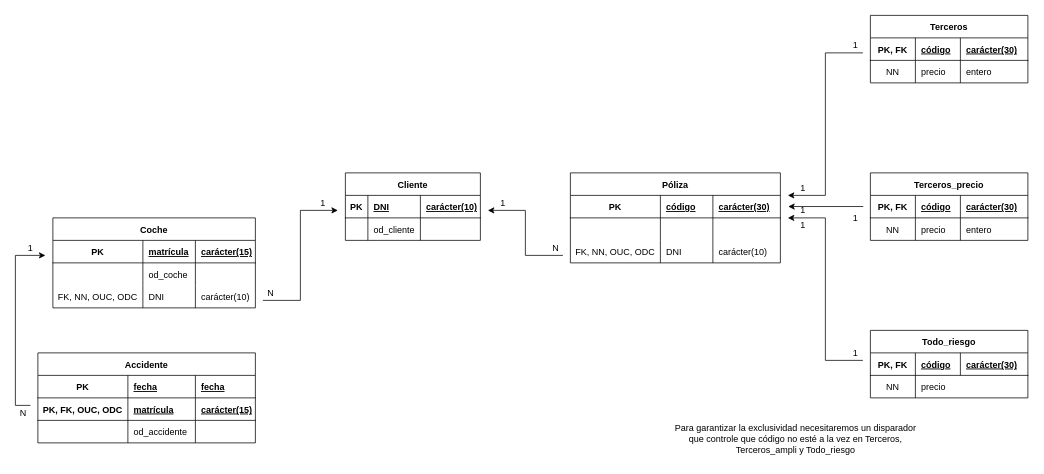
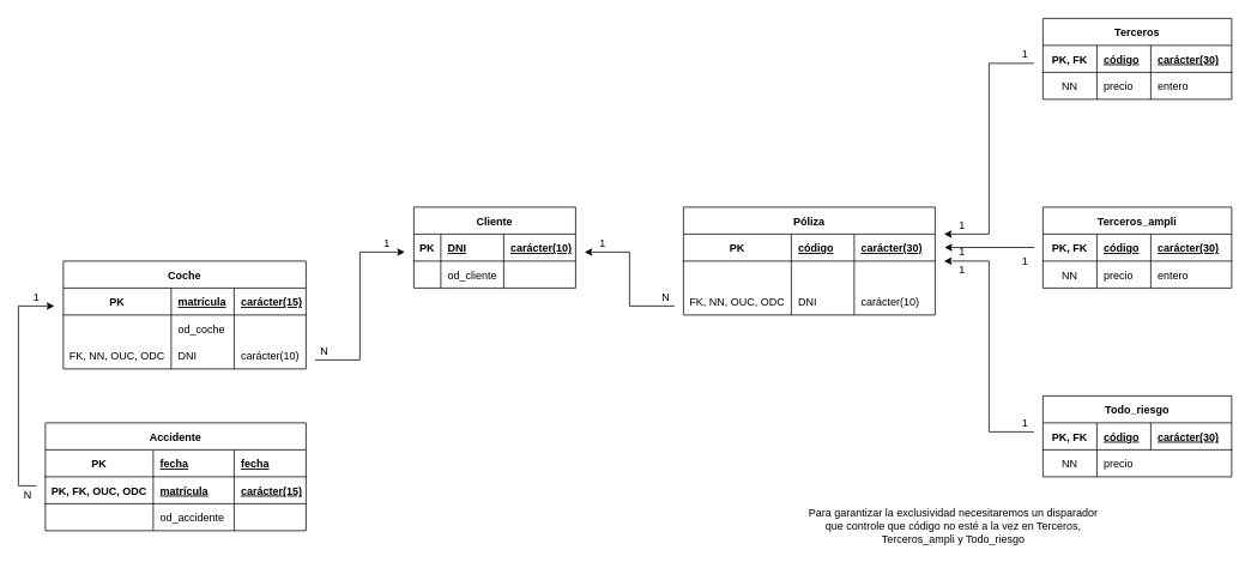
  <mxCell id="0" />
  <mxCell id="1" parent="0" />
  <mxCell id="2" value="Accidente" style="shape=table;startSize=30;container=1;collapsible=1;childLayout=tableLayout;fixedRows=1;rowLines=0;fontStyle=1;align=center;resizeLast=1;" parent="1" vertex="1"><mxGeometry x="50" y="470" width="290" height="120" as="geometry" /></mxCell>
  <mxCell id="3" value="" style="shape=partialRectangle;collapsible=0;dropTarget=0;pointerEvents=0;fillColor=none;top=0;left=0;bottom=1;right=0;points=[[0,0.5],[1,0.5]];portConstraint=eastwest;" parent="2" vertex="1"><mxGeometry y="30" width="290" height="30" as="geometry" /></mxCell>
  <mxCell id="4" value="PK" style="shape=partialRectangle;connectable=0;fillColor=none;top=0;left=0;bottom=0;right=0;fontStyle=1;overflow=hidden;" parent="3" vertex="1"><mxGeometry width="120" height="30" as="geometry"><mxRectangle width="120" height="30" as="alternateBounds" /></mxGeometry></mxCell>
  <mxCell id="5" value="fecha" style="shape=partialRectangle;connectable=0;fillColor=none;top=0;left=0;bottom=0;right=0;align=left;spacingLeft=6;fontStyle=5;overflow=hidden;" parent="3" vertex="1"><mxGeometry x="120" width="90" height="30" as="geometry"><mxRectangle width="90" height="30" as="alternateBounds" /></mxGeometry></mxCell>
  <mxCell id="6" value="fecha" style="shape=partialRectangle;connectable=0;fillColor=none;top=0;left=0;bottom=0;right=0;align=left;spacingLeft=6;fontStyle=5;overflow=hidden;" parent="3" vertex="1"><mxGeometry x="210" width="80" height="30" as="geometry"><mxRectangle width="80" height="30" as="alternateBounds" /></mxGeometry></mxCell>
  <mxCell id="7" value="" style="shape=partialRectangle;collapsible=0;dropTarget=0;pointerEvents=0;fillColor=none;top=0;left=0;bottom=1;right=0;points=[[0,0.5],[1,0.5]];portConstraint=eastwest;" parent="2" vertex="1"><mxGeometry y="60" width="290" height="30" as="geometry" /></mxCell>
  <mxCell id="8" value="PK, FK, OUC, ODC" style="shape=partialRectangle;connectable=0;fillColor=none;top=0;left=0;bottom=0;right=0;fontStyle=1;overflow=hidden;" parent="7" vertex="1"><mxGeometry width="120" height="30" as="geometry"><mxRectangle width="120" height="30" as="alternateBounds" /></mxGeometry></mxCell>
  <mxCell id="9" value="matrícula" style="shape=partialRectangle;connectable=0;fillColor=none;top=0;left=0;bottom=0;right=0;align=left;spacingLeft=6;fontStyle=5;overflow=hidden;" parent="7" vertex="1"><mxGeometry x="120" width="90" height="30" as="geometry"><mxRectangle width="90" height="30" as="alternateBounds" /></mxGeometry></mxCell>
  <mxCell id="10" value="carácter(15)" style="shape=partialRectangle;connectable=0;fillColor=none;top=0;left=0;bottom=0;right=0;align=left;spacingLeft=6;fontStyle=5;overflow=hidden;" parent="7" vertex="1"><mxGeometry x="210" width="80" height="30" as="geometry"><mxRectangle width="80" height="30" as="alternateBounds" /></mxGeometry></mxCell>
  <mxCell id="11" value="" style="shape=partialRectangle;collapsible=0;dropTarget=0;pointerEvents=0;fillColor=none;top=0;left=0;bottom=0;right=0;points=[[0,0.5],[1,0.5]];portConstraint=eastwest;" parent="2" vertex="1"><mxGeometry y="90" width="290" height="30" as="geometry" /></mxCell>
  <mxCell id="12" value="" style="shape=partialRectangle;connectable=0;fillColor=none;top=0;left=0;bottom=0;right=0;editable=1;overflow=hidden;" parent="11" vertex="1"><mxGeometry width="120" height="30" as="geometry"><mxRectangle width="120" height="30" as="alternateBounds" /></mxGeometry></mxCell>
  <mxCell id="13" value="od_accidente" style="shape=partialRectangle;connectable=0;fillColor=none;top=0;left=0;bottom=0;right=0;align=left;spacingLeft=6;overflow=hidden;" parent="11" vertex="1"><mxGeometry x="120" width="90" height="30" as="geometry"><mxRectangle width="90" height="30" as="alternateBounds" /></mxGeometry></mxCell>
  <mxCell id="14" style="shape=partialRectangle;connectable=0;fillColor=none;top=0;left=0;bottom=0;right=0;align=left;spacingLeft=6;overflow=hidden;" parent="11" vertex="1"><mxGeometry x="210" width="80" height="30" as="geometry"><mxRectangle width="80" height="30" as="alternateBounds" /></mxGeometry></mxCell>
  <mxCell id="15" value="Coche" style="shape=table;startSize=30;container=1;collapsible=1;childLayout=tableLayout;fixedRows=1;rowLines=0;fontStyle=1;align=center;resizeLast=1;" parent="1" vertex="1"><mxGeometry x="70" y="290" width="270" height="120" as="geometry" /></mxCell>
  <mxCell id="16" value="" style="shape=partialRectangle;collapsible=0;dropTarget=0;pointerEvents=0;fillColor=none;top=0;left=0;bottom=1;right=0;points=[[0,0.5],[1,0.5]];portConstraint=eastwest;" parent="15" vertex="1"><mxGeometry y="30" width="270" height="30" as="geometry" /></mxCell>
  <mxCell id="17" value="PK" style="shape=partialRectangle;connectable=0;fillColor=none;top=0;left=0;bottom=0;right=0;fontStyle=1;overflow=hidden;" parent="16" vertex="1"><mxGeometry width="120" height="30" as="geometry"><mxRectangle width="120" height="30" as="alternateBounds" /></mxGeometry></mxCell>
  <mxCell id="18" value="matrícula" style="shape=partialRectangle;connectable=0;fillColor=none;top=0;left=0;bottom=0;right=0;align=left;spacingLeft=6;fontStyle=5;overflow=hidden;" parent="16" vertex="1"><mxGeometry x="120" width="70" height="30" as="geometry"><mxRectangle width="70" height="30" as="alternateBounds" /></mxGeometry></mxCell>
  <mxCell id="19" value="carácter(15)" style="shape=partialRectangle;connectable=0;fillColor=none;top=0;left=0;bottom=0;right=0;align=left;spacingLeft=6;fontStyle=5;overflow=hidden;" parent="16" vertex="1"><mxGeometry x="190" width="80" height="30" as="geometry"><mxRectangle width="80" height="30" as="alternateBounds" /></mxGeometry></mxCell>
  <mxCell id="20" value="" style="shape=partialRectangle;collapsible=0;dropTarget=0;pointerEvents=0;fillColor=none;top=0;left=0;bottom=0;right=0;points=[[0,0.5],[1,0.5]];portConstraint=eastwest;" parent="15" vertex="1"><mxGeometry y="60" width="270" height="30" as="geometry" /></mxCell>
  <mxCell id="21" value="" style="shape=partialRectangle;connectable=0;fillColor=none;top=0;left=0;bottom=0;right=0;editable=1;overflow=hidden;" parent="20" vertex="1"><mxGeometry width="120" height="30" as="geometry"><mxRectangle width="120" height="30" as="alternateBounds" /></mxGeometry></mxCell>
  <mxCell id="22" value="od_coche" style="shape=partialRectangle;connectable=0;fillColor=none;top=0;left=0;bottom=0;right=0;align=left;spacingLeft=6;overflow=hidden;" parent="20" vertex="1"><mxGeometry x="120" width="70" height="30" as="geometry"><mxRectangle width="70" height="30" as="alternateBounds" /></mxGeometry></mxCell>
  <mxCell id="23" style="shape=partialRectangle;connectable=0;fillColor=none;top=0;left=0;bottom=0;right=0;align=left;spacingLeft=6;overflow=hidden;" parent="20" vertex="1"><mxGeometry x="190" width="80" height="30" as="geometry"><mxRectangle width="80" height="30" as="alternateBounds" /></mxGeometry></mxCell>
  <mxCell id="24" value="" style="shape=partialRectangle;collapsible=0;dropTarget=0;pointerEvents=0;fillColor=none;top=0;left=0;bottom=0;right=0;points=[[0,0.5],[1,0.5]];portConstraint=eastwest;" parent="15" vertex="1"><mxGeometry y="90" width="270" height="30" as="geometry" /></mxCell>
  <mxCell id="25" value="FK, NN, OUC, ODC" style="shape=partialRectangle;connectable=0;fillColor=none;top=0;left=0;bottom=0;right=0;fontStyle=0;overflow=hidden;" parent="24" vertex="1"><mxGeometry width="120" height="30" as="geometry"><mxRectangle width="120" height="30" as="alternateBounds" /></mxGeometry></mxCell>
  <mxCell id="26" value="DNI" style="shape=partialRectangle;connectable=0;fillColor=none;top=0;left=0;bottom=0;right=0;align=left;spacingLeft=6;fontStyle=0;overflow=hidden;" parent="24" vertex="1"><mxGeometry x="120" width="70" height="30" as="geometry"><mxRectangle width="70" height="30" as="alternateBounds" /></mxGeometry></mxCell>
  <mxCell id="27" value="carácter(10)" style="shape=partialRectangle;connectable=0;fillColor=none;top=0;left=0;bottom=0;right=0;align=left;spacingLeft=6;fontStyle=0;overflow=hidden;" parent="24" vertex="1"><mxGeometry x="190" width="80" height="30" as="geometry"><mxRectangle width="80" height="30" as="alternateBounds" /></mxGeometry></mxCell>
  <mxCell id="28" value="Cliente" style="shape=table;startSize=30;container=1;collapsible=1;childLayout=tableLayout;fixedRows=1;rowLines=0;fontStyle=1;align=center;resizeLast=1;" parent="1" vertex="1"><mxGeometry x="460" y="230" width="180" height="90" as="geometry" /></mxCell>
  <mxCell id="29" value="" style="shape=partialRectangle;collapsible=0;dropTarget=0;pointerEvents=0;fillColor=none;top=0;left=0;bottom=1;right=0;points=[[0,0.5],[1,0.5]];portConstraint=eastwest;" parent="28" vertex="1"><mxGeometry y="30" width="180" height="30" as="geometry" /></mxCell>
  <mxCell id="30" value="PK" style="shape=partialRectangle;connectable=0;fillColor=none;top=0;left=0;bottom=0;right=0;fontStyle=1;overflow=hidden;" parent="29" vertex="1"><mxGeometry width="30" height="30" as="geometry"><mxRectangle width="30" height="30" as="alternateBounds" /></mxGeometry></mxCell>
  <mxCell id="31" value="DNI" style="shape=partialRectangle;connectable=0;fillColor=none;top=0;left=0;bottom=0;right=0;align=left;spacingLeft=6;fontStyle=5;overflow=hidden;" parent="29" vertex="1"><mxGeometry x="30" width="70" height="30" as="geometry"><mxRectangle width="70" height="30" as="alternateBounds" /></mxGeometry></mxCell>
  <mxCell id="32" value="carácter(10)" style="shape=partialRectangle;connectable=0;fillColor=none;top=0;left=0;bottom=0;right=0;align=left;spacingLeft=6;fontStyle=5;overflow=hidden;" parent="29" vertex="1"><mxGeometry x="100" width="80" height="30" as="geometry"><mxRectangle width="80" height="30" as="alternateBounds" /></mxGeometry></mxCell>
  <mxCell id="33" value="" style="shape=partialRectangle;collapsible=0;dropTarget=0;pointerEvents=0;fillColor=none;top=0;left=0;bottom=0;right=0;points=[[0,0.5],[1,0.5]];portConstraint=eastwest;" parent="28" vertex="1"><mxGeometry y="60" width="180" height="30" as="geometry" /></mxCell>
  <mxCell id="34" value="" style="shape=partialRectangle;connectable=0;fillColor=none;top=0;left=0;bottom=0;right=0;editable=1;overflow=hidden;" parent="33" vertex="1"><mxGeometry width="30" height="30" as="geometry"><mxRectangle width="30" height="30" as="alternateBounds" /></mxGeometry></mxCell>
  <mxCell id="35" value="od_cliente" style="shape=partialRectangle;connectable=0;fillColor=none;top=0;left=0;bottom=0;right=0;align=left;spacingLeft=6;overflow=hidden;" parent="33" vertex="1"><mxGeometry x="30" width="70" height="30" as="geometry"><mxRectangle width="70" height="30" as="alternateBounds" /></mxGeometry></mxCell>
  <mxCell id="36" style="shape=partialRectangle;connectable=0;fillColor=none;top=0;left=0;bottom=0;right=0;align=left;spacingLeft=6;overflow=hidden;" parent="33" vertex="1"><mxGeometry x="100" width="80" height="30" as="geometry"><mxRectangle width="80" height="30" as="alternateBounds" /></mxGeometry></mxCell>
  <mxCell id="37" value="Póliza" style="shape=table;startSize=30;container=1;collapsible=1;childLayout=tableLayout;fixedRows=1;rowLines=0;fontStyle=1;align=center;resizeLast=1;" parent="1" vertex="1"><mxGeometry x="760" y="230" width="280" height="120" as="geometry" /></mxCell>
  <mxCell id="38" value="" style="shape=partialRectangle;collapsible=0;dropTarget=0;pointerEvents=0;fillColor=none;top=0;left=0;bottom=1;right=0;points=[[0,0.5],[1,0.5]];portConstraint=eastwest;" parent="37" vertex="1"><mxGeometry y="30" width="280" height="30" as="geometry" /></mxCell>
  <mxCell id="39" value="PK" style="shape=partialRectangle;connectable=0;fillColor=none;top=0;left=0;bottom=0;right=0;fontStyle=1;overflow=hidden;" parent="38" vertex="1"><mxGeometry width="120" height="30" as="geometry"><mxRectangle width="120" height="30" as="alternateBounds" /></mxGeometry></mxCell>
  <mxCell id="40" value="código" style="shape=partialRectangle;connectable=0;fillColor=none;top=0;left=0;bottom=0;right=0;align=left;spacingLeft=6;fontStyle=5;overflow=hidden;" parent="38" vertex="1"><mxGeometry x="120" width="70" height="30" as="geometry"><mxRectangle width="70" height="30" as="alternateBounds" /></mxGeometry></mxCell>
  <mxCell id="41" value="carácter(30)" style="shape=partialRectangle;connectable=0;fillColor=none;top=0;left=0;bottom=0;right=0;align=left;spacingLeft=6;fontStyle=5;overflow=hidden;" parent="38" vertex="1"><mxGeometry x="190" width="90" height="30" as="geometry"><mxRectangle width="90" height="30" as="alternateBounds" /></mxGeometry></mxCell>
  <mxCell id="42" value="" style="shape=partialRectangle;collapsible=0;dropTarget=0;pointerEvents=0;fillColor=none;top=0;left=0;bottom=0;right=0;points=[[0,0.5],[1,0.5]];portConstraint=eastwest;" parent="37" vertex="1"><mxGeometry y="60" width="280" height="30" as="geometry" /></mxCell>
  <mxCell id="43" value="" style="shape=partialRectangle;connectable=0;fillColor=none;top=0;left=0;bottom=0;right=0;editable=1;overflow=hidden;" parent="42" vertex="1"><mxGeometry width="120" height="30" as="geometry"><mxRectangle width="120" height="30" as="alternateBounds" /></mxGeometry></mxCell>
  <mxCell id="44" style="shape=partialRectangle;connectable=0;fillColor=none;top=0;left=0;bottom=0;right=0;align=left;spacingLeft=6;overflow=hidden;" parent="42" vertex="1"><mxGeometry x="190" width="90" height="30" as="geometry"><mxRectangle width="90" height="30" as="alternateBounds" /></mxGeometry></mxCell>
  <mxCell id="45" value="" style="shape=partialRectangle;collapsible=0;dropTarget=0;pointerEvents=0;fillColor=none;top=0;left=0;bottom=0;right=0;points=[[0,0.5],[1,0.5]];portConstraint=eastwest;" parent="37" vertex="1"><mxGeometry y="90" width="280" height="30" as="geometry" /></mxCell>
  <mxCell id="46" value="FK, NN, OUC, ODC" style="shape=partialRectangle;connectable=0;fillColor=none;top=0;left=0;bottom=0;right=0;editable=1;overflow=hidden;" parent="45" vertex="1"><mxGeometry width="120" height="30" as="geometry"><mxRectangle width="120" height="30" as="alternateBounds" /></mxGeometry></mxCell>
  <mxCell id="47" value="DNI" style="shape=partialRectangle;connectable=0;fillColor=none;top=0;left=0;bottom=0;right=0;align=left;spacingLeft=6;overflow=hidden;" parent="45" vertex="1"><mxGeometry x="120" width="70" height="30" as="geometry"><mxRectangle width="70" height="30" as="alternateBounds" /></mxGeometry></mxCell>
  <mxCell id="48" value="carácter(10)" style="shape=partialRectangle;connectable=0;fillColor=none;top=0;left=0;bottom=0;right=0;align=left;spacingLeft=6;overflow=hidden;" parent="45" vertex="1"><mxGeometry x="190" width="90" height="30" as="geometry"><mxRectangle width="90" height="30" as="alternateBounds" /></mxGeometry></mxCell>
  <mxCell id="49" value="" style="endArrow=classic;html=1;rounded=0;" parent="1" edge="1"><mxGeometry width="50" height="50" relative="1" as="geometry"><mxPoint x="40" y="540" as="sourcePoint" /><mxPoint x="60" y="340" as="targetPoint" /><Array as="points"><mxPoint x="20" y="540" /><mxPoint x="20" y="340" /></Array></mxGeometry></mxCell>
  <mxCell id="50" value="N" style="text;html=1;align=center;verticalAlign=middle;resizable=0;points=[];autosize=1;strokeColor=none;fillColor=none;" parent="1" vertex="1"><mxGeometry x="20" y="540" width="20" height="20" as="geometry" /></mxCell>
  <mxCell id="51" value="1" style="text;html=1;align=center;verticalAlign=middle;resizable=0;points=[];autosize=1;strokeColor=none;fillColor=none;" parent="1" vertex="1"><mxGeometry x="30" y="320" width="20" height="20" as="geometry" /></mxCell>
  <mxCell id="52" value="" style="endArrow=classic;html=1;rounded=0;" parent="1" edge="1"><mxGeometry width="50" height="50" relative="1" as="geometry"><mxPoint x="350" y="400" as="sourcePoint" /><mxPoint x="450" y="280" as="targetPoint" /><Array as="points"><mxPoint x="400" y="400" /><mxPoint x="400" y="280" /></Array></mxGeometry></mxCell>
  <mxCell id="53" value="N" style="text;html=1;align=center;verticalAlign=middle;resizable=0;points=[];autosize=1;strokeColor=none;fillColor=none;" parent="1" vertex="1"><mxGeometry x="350" y="380" width="20" height="20" as="geometry" /></mxCell>
  <mxCell id="54" value="1" style="text;html=1;align=center;verticalAlign=middle;resizable=0;points=[];autosize=1;strokeColor=none;fillColor=none;" parent="1" vertex="1"><mxGeometry x="420" y="260" width="20" height="20" as="geometry" /></mxCell>
  <mxCell id="55" value="" style="endArrow=classic;html=1;rounded=0;" parent="1" edge="1"><mxGeometry width="50" height="50" relative="1" as="geometry"><mxPoint x="750" y="340" as="sourcePoint" /><mxPoint x="650" y="280" as="targetPoint" /><Array as="points"><mxPoint x="700" y="340" /><mxPoint x="700" y="280" /></Array></mxGeometry></mxCell>
  <mxCell id="56" value="N" style="text;html=1;align=center;verticalAlign=middle;resizable=0;points=[];autosize=1;strokeColor=none;fillColor=none;" parent="1" vertex="1"><mxGeometry x="730" y="320" width="20" height="20" as="geometry" /></mxCell>
  <mxCell id="57" value="1" style="text;html=1;align=center;verticalAlign=middle;resizable=0;points=[];autosize=1;strokeColor=none;fillColor=none;" parent="1" vertex="1"><mxGeometry x="660" y="260" width="20" height="20" as="geometry" /></mxCell>
  <mxCell id="58" value="Terceros" style="shape=table;startSize=30;container=1;collapsible=1;childLayout=tableLayout;fixedRows=1;rowLines=0;fontStyle=1;align=center;resizeLast=1;" parent="1" vertex="1"><mxGeometry x="1160" y="20" width="210" height="90" as="geometry" /></mxCell>
  <mxCell id="59" value="" style="shape=partialRectangle;collapsible=0;dropTarget=0;pointerEvents=0;fillColor=none;top=0;left=0;bottom=1;right=0;points=[[0,0.5],[1,0.5]];portConstraint=eastwest;" parent="58" vertex="1"><mxGeometry y="30" width="210" height="30" as="geometry" /></mxCell>
  <mxCell id="60" value="PK, FK" style="shape=partialRectangle;connectable=0;fillColor=none;top=0;left=0;bottom=0;right=0;fontStyle=1;overflow=hidden;" parent="59" vertex="1"><mxGeometry width="60" height="30" as="geometry"><mxRectangle width="60" height="30" as="alternateBounds" /></mxGeometry></mxCell>
  <mxCell id="61" value="código" style="shape=partialRectangle;connectable=0;fillColor=none;top=0;left=0;bottom=0;right=0;align=left;spacingLeft=6;fontStyle=5;overflow=hidden;" parent="59" vertex="1"><mxGeometry x="60" width="60" height="30" as="geometry"><mxRectangle width="60" height="30" as="alternateBounds" /></mxGeometry></mxCell>
  <mxCell id="62" value="carácter(30)" style="shape=partialRectangle;connectable=0;fillColor=none;top=0;left=0;bottom=0;right=0;align=left;spacingLeft=6;fontStyle=5;overflow=hidden;" parent="59" vertex="1"><mxGeometry x="120" width="90" height="30" as="geometry"><mxRectangle width="90" height="30" as="alternateBounds" /></mxGeometry></mxCell>
  <mxCell id="63" value="" style="shape=partialRectangle;collapsible=0;dropTarget=0;pointerEvents=0;fillColor=none;top=0;left=0;bottom=0;right=0;points=[[0,0.5],[1,0.5]];portConstraint=eastwest;" parent="58" vertex="1"><mxGeometry y="60" width="210" height="30" as="geometry" /></mxCell>
  <mxCell id="64" value="NN" style="shape=partialRectangle;connectable=0;fillColor=none;top=0;left=0;bottom=0;right=0;editable=1;overflow=hidden;" parent="63" vertex="1"><mxGeometry width="60" height="30" as="geometry"><mxRectangle width="60" height="30" as="alternateBounds" /></mxGeometry></mxCell>
  <mxCell id="65" value="precio" style="shape=partialRectangle;connectable=0;fillColor=none;top=0;left=0;bottom=0;right=0;align=left;spacingLeft=6;overflow=hidden;" parent="63" vertex="1"><mxGeometry x="60" width="60" height="30" as="geometry"><mxRectangle width="60" height="30" as="alternateBounds" /></mxGeometry></mxCell>
  <mxCell id="66" value="entero" style="shape=partialRectangle;connectable=0;fillColor=none;top=0;left=0;bottom=0;right=0;align=left;spacingLeft=6;overflow=hidden;" parent="63" vertex="1"><mxGeometry x="120" width="90" height="30" as="geometry"><mxRectangle width="90" height="30" as="alternateBounds" /></mxGeometry></mxCell>
- <mxCell id="67" value="Terceros_precio" style="shape=table;startSize=30;container=1;collapsible=1;childLayout=tableLayout;fixedRows=1;rowLines=0;fontStyle=1;align=center;resizeLast=1;" parent="1" vertex="1"><mxGeometry x="1160" y="230" width="210" height="90" as="geometry" /></mxCell>
+ <mxCell id="67" value="Terceros_ampli" style="shape=table;startSize=30;container=1;collapsible=1;childLayout=tableLayout;fixedRows=1;rowLines=0;fontStyle=1;align=center;resizeLast=1;" parent="1" vertex="1"><mxGeometry x="1160" y="230" width="210" height="90" as="geometry" /></mxCell>
  <mxCell id="68" value="" style="shape=partialRectangle;collapsible=0;dropTarget=0;pointerEvents=0;fillColor=none;top=0;left=0;bottom=1;right=0;points=[[0,0.5],[1,0.5]];portConstraint=eastwest;" parent="67" vertex="1"><mxGeometry y="30" width="210" height="30" as="geometry" /></mxCell>
  <mxCell id="69" value="PK, FK" style="shape=partialRectangle;connectable=0;fillColor=none;top=0;left=0;bottom=0;right=0;fontStyle=1;overflow=hidden;" parent="68" vertex="1"><mxGeometry width="60" height="30" as="geometry"><mxRectangle width="60" height="30" as="alternateBounds" /></mxGeometry></mxCell>
  <mxCell id="70" value="código" style="shape=partialRectangle;connectable=0;fillColor=none;top=0;left=0;bottom=0;right=0;align=left;spacingLeft=6;fontStyle=5;overflow=hidden;" parent="68" vertex="1"><mxGeometry x="60" width="60" height="30" as="geometry"><mxRectangle width="60" height="30" as="alternateBounds" /></mxGeometry></mxCell>
  <mxCell id="71" value="carácter(30)" style="shape=partialRectangle;connectable=0;fillColor=none;top=0;left=0;bottom=0;right=0;align=left;spacingLeft=6;fontStyle=5;overflow=hidden;" parent="68" vertex="1"><mxGeometry x="120" width="90" height="30" as="geometry"><mxRectangle width="90" height="30" as="alternateBounds" /></mxGeometry></mxCell>
  <mxCell id="72" value="" style="shape=partialRectangle;collapsible=0;dropTarget=0;pointerEvents=0;fillColor=none;top=0;left=0;bottom=0;right=0;points=[[0,0.5],[1,0.5]];portConstraint=eastwest;" parent="67" vertex="1"><mxGeometry y="60" width="210" height="30" as="geometry" /></mxCell>
  <mxCell id="73" value="NN" style="shape=partialRectangle;connectable=0;fillColor=none;top=0;left=0;bottom=0;right=0;editable=1;overflow=hidden;" parent="72" vertex="1"><mxGeometry width="60" height="30" as="geometry"><mxRectangle width="60" height="30" as="alternateBounds" /></mxGeometry></mxCell>
  <mxCell id="74" value="precio" style="shape=partialRectangle;connectable=0;fillColor=none;top=0;left=0;bottom=0;right=0;align=left;spacingLeft=6;overflow=hidden;" parent="72" vertex="1"><mxGeometry x="60" width="60" height="30" as="geometry"><mxRectangle width="60" height="30" as="alternateBounds" /></mxGeometry></mxCell>
  <mxCell id="75" value="entero" style="shape=partialRectangle;connectable=0;fillColor=none;top=0;left=0;bottom=0;right=0;align=left;spacingLeft=6;overflow=hidden;" parent="72" vertex="1"><mxGeometry x="120" width="90" height="30" as="geometry"><mxRectangle width="90" height="30" as="alternateBounds" /></mxGeometry></mxCell>
  <mxCell id="76" value="Todo_riesgo" style="shape=table;startSize=30;container=1;collapsible=1;childLayout=tableLayout;fixedRows=1;rowLines=0;fontStyle=1;align=center;resizeLast=1;" parent="1" vertex="1"><mxGeometry x="1160" y="440" width="210" height="90" as="geometry" /></mxCell>
  <mxCell id="77" value="" style="shape=partialRectangle;collapsible=0;dropTarget=0;pointerEvents=0;fillColor=none;top=0;left=0;bottom=1;right=0;points=[[0,0.5],[1,0.5]];portConstraint=eastwest;" parent="76" vertex="1"><mxGeometry y="30" width="210" height="30" as="geometry" /></mxCell>
  <mxCell id="78" value="PK, FK" style="shape=partialRectangle;connectable=0;fillColor=none;top=0;left=0;bottom=0;right=0;fontStyle=1;overflow=hidden;" parent="77" vertex="1"><mxGeometry width="60" height="30" as="geometry"><mxRectangle width="60" height="30" as="alternateBounds" /></mxGeometry></mxCell>
  <mxCell id="79" value="código" style="shape=partialRectangle;connectable=0;fillColor=none;top=0;left=0;bottom=0;right=0;align=left;spacingLeft=6;fontStyle=5;overflow=hidden;" parent="77" vertex="1"><mxGeometry x="60" width="60" height="30" as="geometry"><mxRectangle width="60" height="30" as="alternateBounds" /></mxGeometry></mxCell>
  <mxCell id="80" value="carácter(30)" style="shape=partialRectangle;connectable=0;fillColor=none;top=0;left=0;bottom=0;right=0;align=left;spacingLeft=6;fontStyle=5;overflow=hidden;" parent="77" vertex="1"><mxGeometry x="120" width="90" height="30" as="geometry"><mxRectangle width="90" height="30" as="alternateBounds" /></mxGeometry></mxCell>
  <mxCell id="81" value="" style="shape=partialRectangle;collapsible=0;dropTarget=0;pointerEvents=0;fillColor=none;top=0;left=0;bottom=0;right=0;points=[[0,0.5],[1,0.5]];portConstraint=eastwest;" parent="76" vertex="1"><mxGeometry y="60" width="210" height="30" as="geometry" /></mxCell>
  <mxCell id="82" value="NN" style="shape=partialRectangle;connectable=0;fillColor=none;top=0;left=0;bottom=0;right=0;editable=1;overflow=hidden;" parent="81" vertex="1"><mxGeometry width="60" height="30" as="geometry"><mxRectangle width="60" height="30" as="alternateBounds" /></mxGeometry></mxCell>
  <mxCell id="83" value="precio" style="shape=partialRectangle;connectable=0;fillColor=none;top=0;left=0;bottom=0;right=0;align=left;spacingLeft=6;overflow=hidden;" parent="81" vertex="1"><mxGeometry x="60" width="60" height="30" as="geometry"><mxRectangle width="60" height="30" as="alternateBounds" /></mxGeometry></mxCell>
  <mxCell id="84" value="" style="endArrow=classic;html=1;rounded=0;" parent="1" edge="1"><mxGeometry width="50" height="50" relative="1" as="geometry"><mxPoint x="1150" y="70" as="sourcePoint" /><mxPoint x="1050" y="260" as="targetPoint" /><Array as="points"><mxPoint x="1100" y="70" /><mxPoint x="1100" y="260" /></Array></mxGeometry></mxCell>
  <mxCell id="85" value="" style="endArrow=classic;html=1;rounded=0;" parent="1" edge="1"><mxGeometry width="50" height="50" relative="1" as="geometry"><mxPoint x="1150.5" y="274.86" as="sourcePoint" /><mxPoint x="1050.5" y="274.86" as="targetPoint" /></mxGeometry></mxCell>
  <mxCell id="86" value="" style="endArrow=classic;html=1;rounded=0;" parent="1" edge="1"><mxGeometry width="50" height="50" relative="1" as="geometry"><mxPoint x="1150" y="480" as="sourcePoint" /><mxPoint x="1050" y="290" as="targetPoint" /><Array as="points"><mxPoint x="1100" y="480" /><mxPoint x="1100" y="290" /></Array></mxGeometry></mxCell>
  <mxCell id="87" value="1" style="text;html=1;align=center;verticalAlign=middle;resizable=0;points=[];autosize=1;strokeColor=none;fillColor=none;" parent="1" vertex="1"><mxGeometry x="1130" y="460" width="20" height="20" as="geometry" /></mxCell>
  <mxCell id="88" value="1" style="text;html=1;align=center;verticalAlign=middle;resizable=0;points=[];autosize=1;strokeColor=none;fillColor=none;" parent="1" vertex="1"><mxGeometry x="1130" y="280" width="20" height="20" as="geometry" /></mxCell>
  <mxCell id="89" value="1" style="text;html=1;align=center;verticalAlign=middle;resizable=0;points=[];autosize=1;strokeColor=none;fillColor=none;" parent="1" vertex="1"><mxGeometry x="1130" y="50" width="20" height="20" as="geometry" /></mxCell>
  <mxCell id="90" value="1" style="text;html=1;align=center;verticalAlign=middle;resizable=0;points=[];autosize=1;strokeColor=none;fillColor=none;" parent="1" vertex="1"><mxGeometry x="1060" y="240" width="20" height="20" as="geometry" /></mxCell>
  <mxCell id="91" value="1" style="text;html=1;align=center;verticalAlign=middle;resizable=0;points=[];autosize=1;strokeColor=none;fillColor=none;" parent="1" vertex="1"><mxGeometry x="1060" y="270" width="20" height="20" as="geometry" /></mxCell>
  <mxCell id="92" value="1" style="text;html=1;align=center;verticalAlign=middle;resizable=0;points=[];autosize=1;strokeColor=none;fillColor=none;" parent="1" vertex="1"><mxGeometry x="1060" y="290" width="20" height="20" as="geometry" /></mxCell>
  <mxCell id="93" value="Para garantizar la exclusividad necesitaremos un disparador &lt;br&gt;que controle que código no esté a la vez en Terceros,&lt;br&gt;Terceros_ampli y Todo_riesgo" style="text;html=1;align=center;verticalAlign=middle;resizable=0;points=[];autosize=1;strokeColor=none;fillColor=none;" parent="1" vertex="1"><mxGeometry x="890" y="560" width="340" height="50" as="geometry" /></mxCell>
